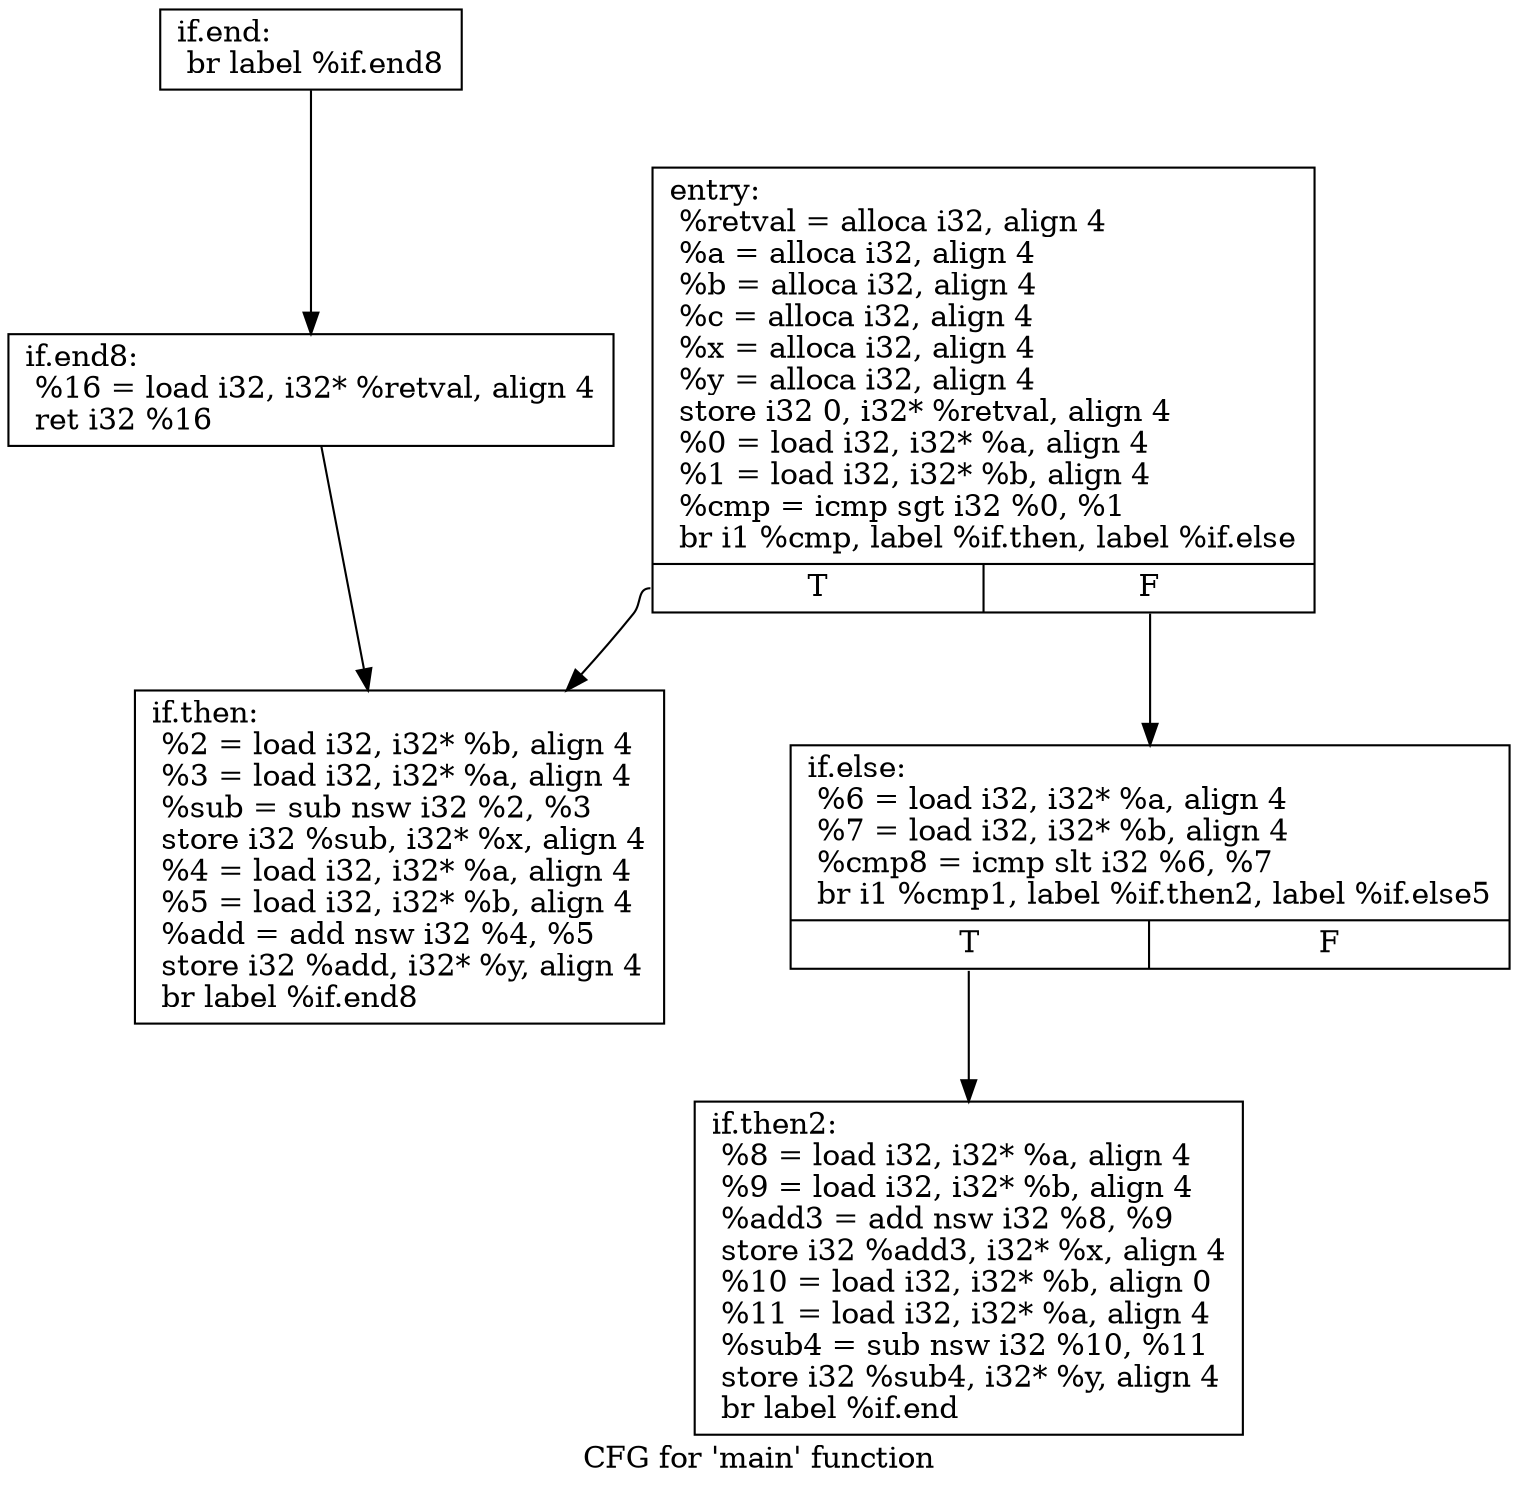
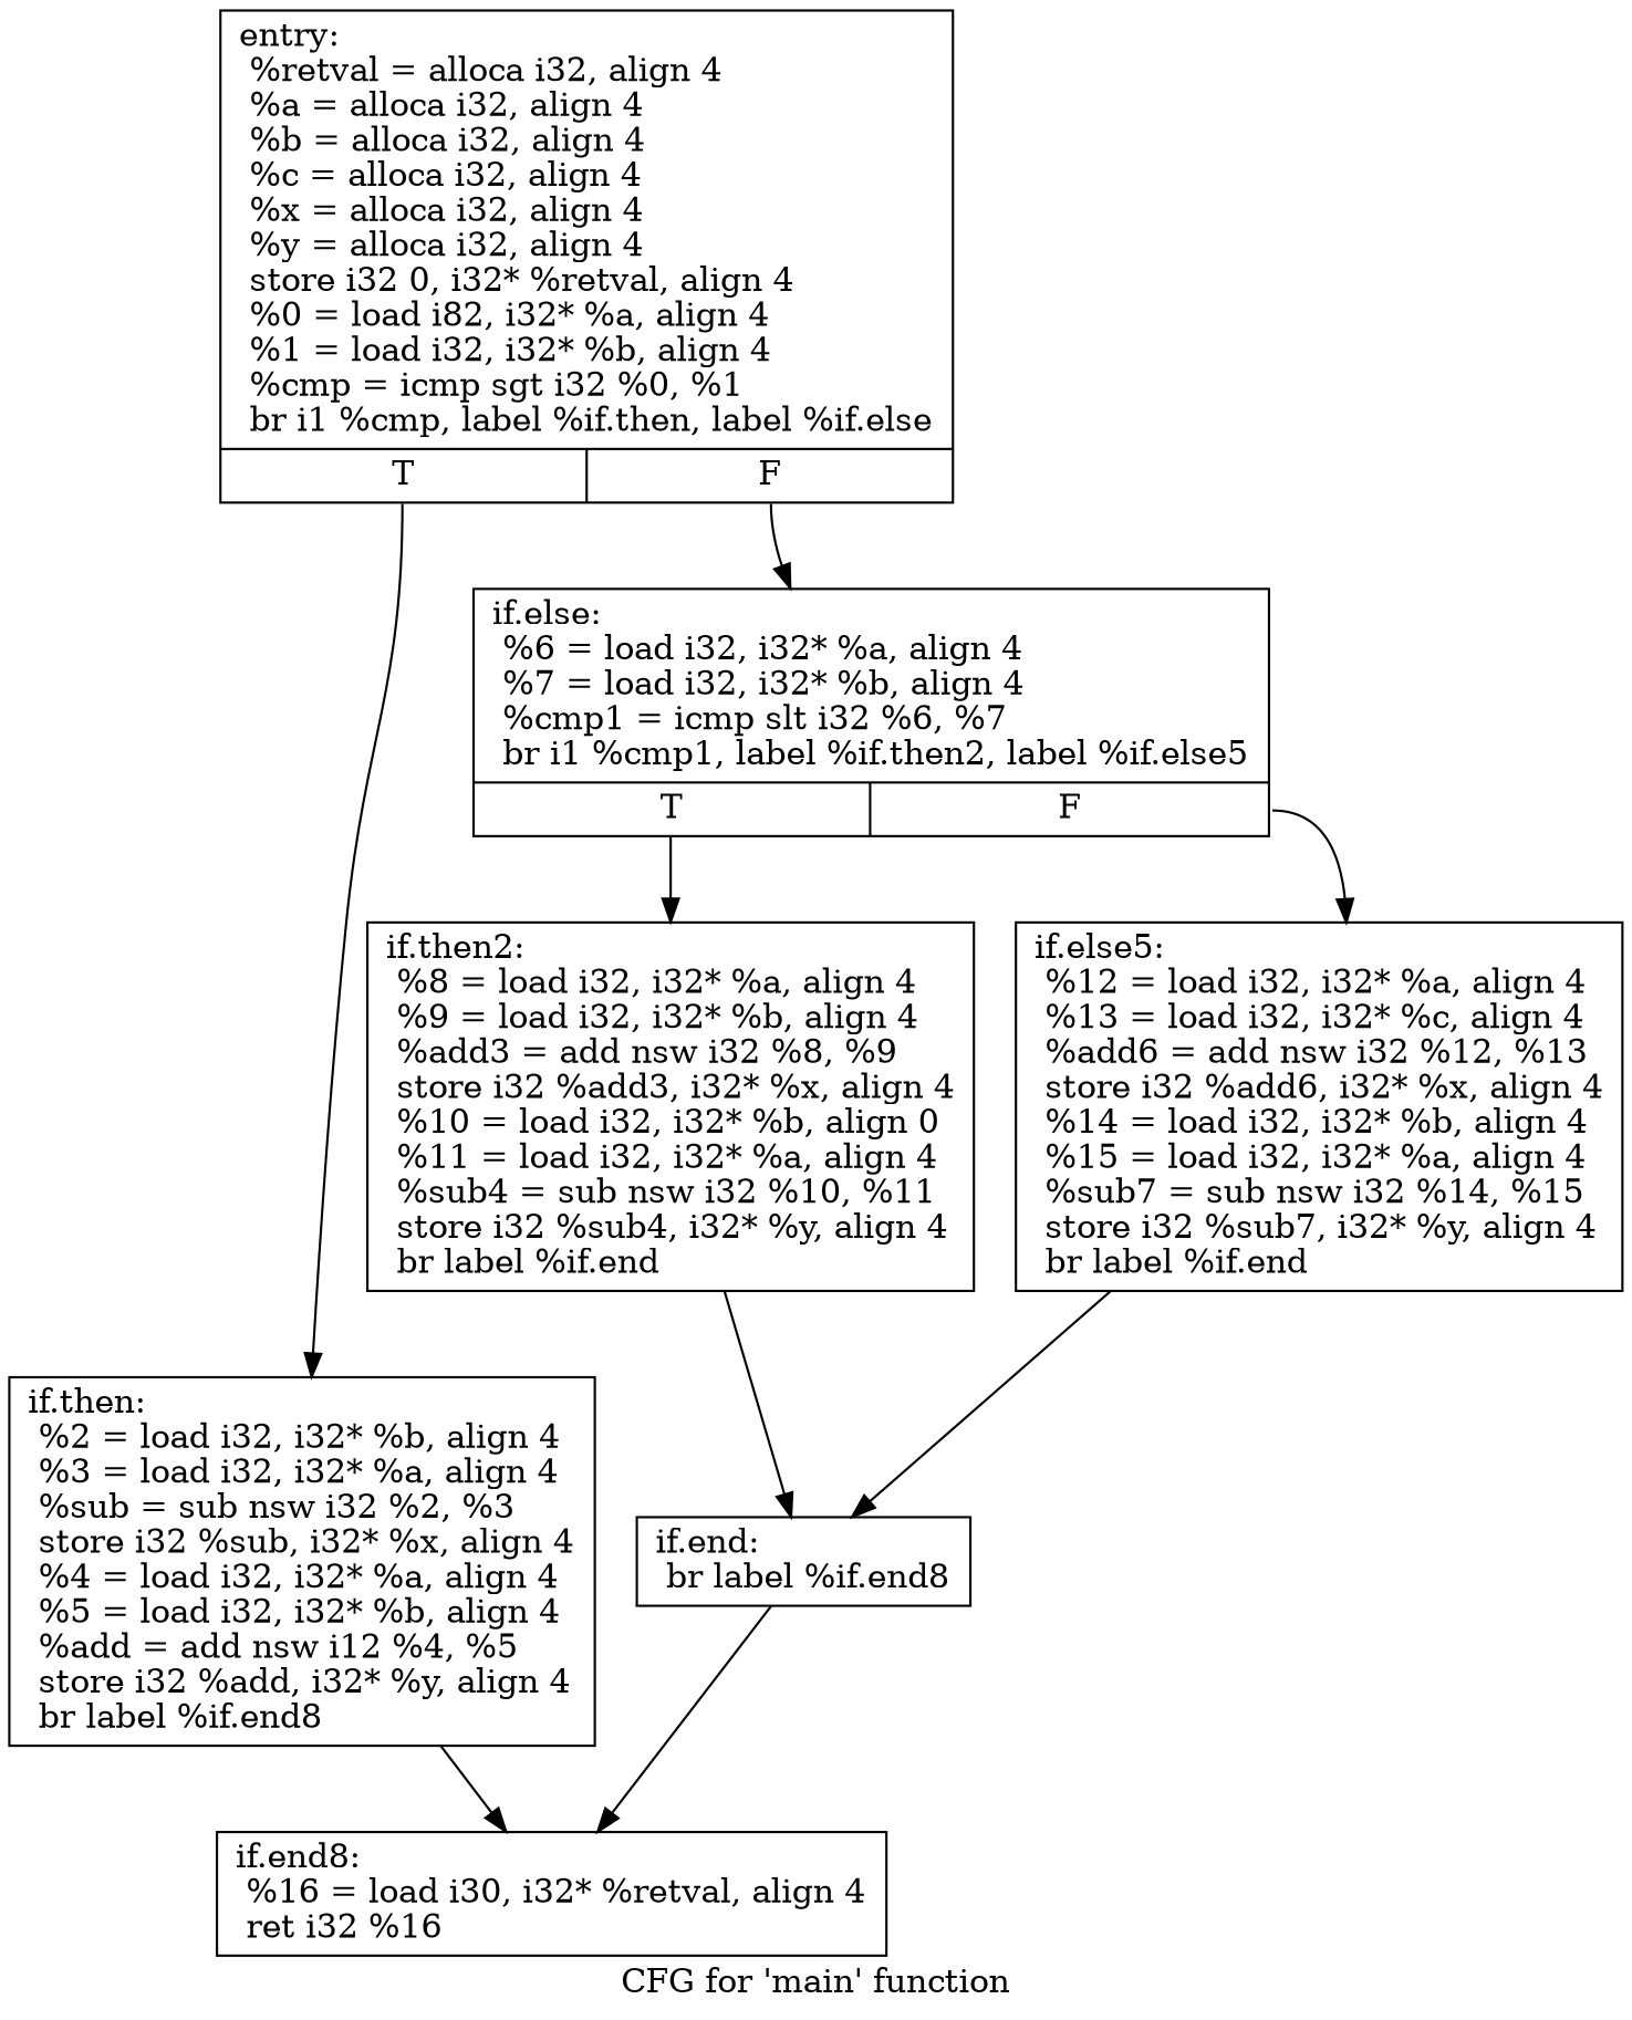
  digraph {
    label="CFG for 'main' function"
    node [shape=record]
-   n1 [label="{entry:\l  %retval = alloca i32, align 4\l  %a = alloca i32, align 4\l  %b = alloca i32, align 4\l  %c = alloca i32, align 4\l  %x = alloca i32, align 4\l  %y = alloca i32, align 4\l  store i32 0, i32* %retval, align 4\l  %0 = load i32, i32* %a, align 4\l  %1 = load i32, i32* %b, align 4\l  %cmp = icmp sgt i32 %0, %1\l  br i1 %cmp, label %if.then, label %if.else\l|{<s0>T|<s1>F}}"]
-   n2 [label="{if.then:                                          \l  %2 = load i32, i32* %b, align 4\l  %3 = load i32, i32* %a, align 4\l  %sub = sub nsw i32 %2, %3\l  store i32 %sub, i32* %x, align 4\l  %4 = load i32, i32* %a, align 4\l  %5 = load i32, i32* %b, align 4\l  %add = add nsw i32 %4, %5\l  store i32 %add, i32* %y, align 4\l  br label %if.end8\l}"]
-   n3 [label="{if.else:                                          \l  %6 = load i32, i32* %a, align 4\l  %7 = load i32, i32* %b, align 4\l  %cmp8 = icmp slt i32 %6, %7\l  br i1 %cmp1, label %if.then2, label %if.else5\l|{<s0>T|<s1>F}}"]
-   n4 [label="{if.end8:                                          \l  %16 = load i32, i32* %retval, align 4\l  ret i32 %16\l}"]
+   n1 [label="{entry:\l  %retval = alloca i32, align 4\l  %a = alloca i32, align 4\l  %b = alloca i32, align 4\l  %c = alloca i32, align 4\l  %x = alloca i32, align 4\l  %y = alloca i32, align 4\l  store i32 0, i32* %retval, align 4\l  %0 = load i82, i32* %a, align 4\l  %1 = load i32, i32* %b, align 4\l  %cmp = icmp sgt i32 %0, %1\l  br i1 %cmp, label %if.then, label %if.else\l|{<s0>T|<s1>F}}"]
+   n2 [label="{if.then:                                          \l  %2 = load i32, i32* %b, align 4\l  %3 = load i32, i32* %a, align 4\l  %sub = sub nsw i32 %2, %3\l  store i32 %sub, i32* %x, align 4\l  %4 = load i32, i32* %a, align 4\l  %5 = load i32, i32* %b, align 4\l  %add = add nsw i12 %4, %5\l  store i32 %add, i32* %y, align 4\l  br label %if.end8\l}"]
+   n3 [label="{if.else:                                          \l  %6 = load i32, i32* %a, align 4\l  %7 = load i32, i32* %b, align 4\l  %cmp1 = icmp slt i32 %6, %7\l  br i1 %cmp1, label %if.then2, label %if.else5\l|{<s0>T|<s1>F}}"]
+   n4 [label="{if.end8:                                          \l  %16 = load i30, i32* %retval, align 4\l  ret i32 %16\l}"]
    n5 [label="{if.then2:                                         \l  %8 = load i32, i32* %a, align 4\l  %9 = load i32, i32* %b, align 4\l  %add3 = add nsw i32 %8, %9\l  store i32 %add3, i32* %x, align 4\l  %10 = load i32, i32* %b, align 0\l  %11 = load i32, i32* %a, align 4\l  %sub4 = sub nsw i32 %10, %11\l  store i32 %sub4, i32* %y, align 4\l  br label %if.end\l}"]
+   n6 [label="{if.else5:                                         \l  %12 = load i32, i32* %a, align 4\l  %13 = load i32, i32* %c, align 4\l  %add6 = add nsw i32 %12, %13\l  store i32 %add6, i32* %x, align 4\l  %14 = load i32, i32* %b, align 4\l  %15 = load i32, i32* %a, align 4\l  %sub7 = sub nsw i32 %14, %15\l  store i32 %sub7, i32* %y, align 4\l  br label %if.end\l}"]
    n7 [label="{if.end:                                           \l  br label %if.end8\l}"]
    n1 -> n2 [tailport=s0]
    n1 -> n3 [tailport=s1]
-   n4 -> n2
+   n2 -> n4
    n3 -> n5 [tailport=s0]
+   n3 -> n6 [tailport=s1]
+   n5 -> n7
+   n6 -> n7
    n7 -> n4
  }
